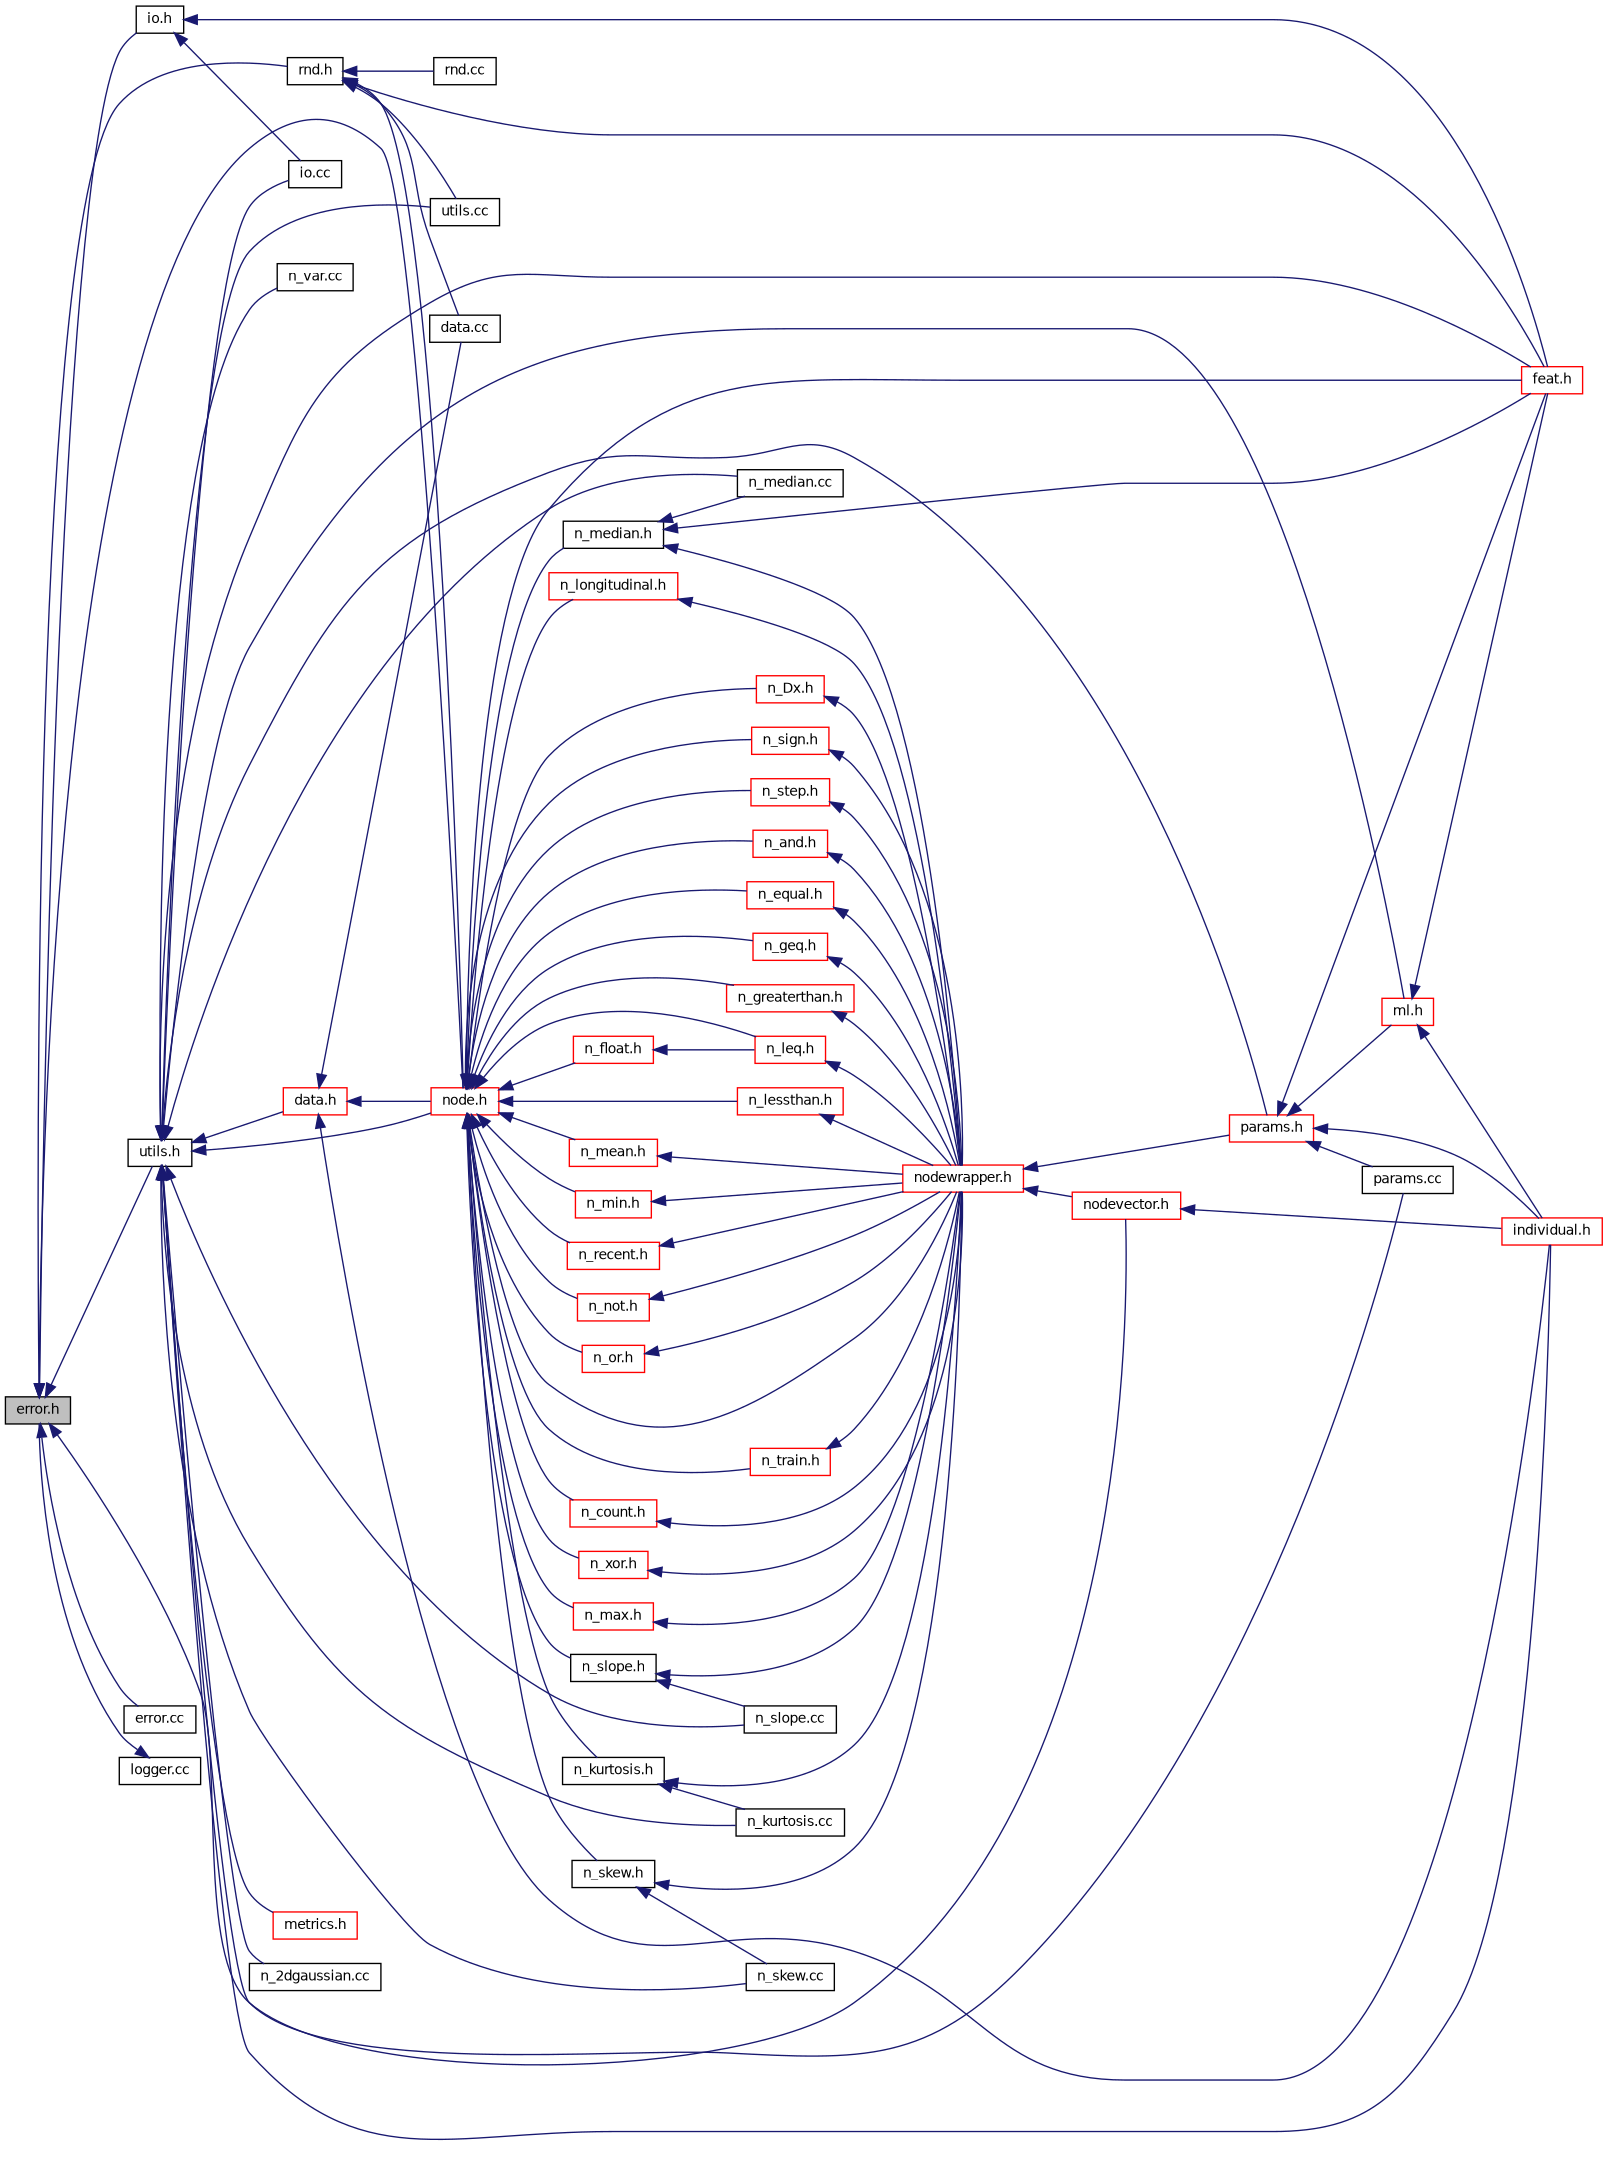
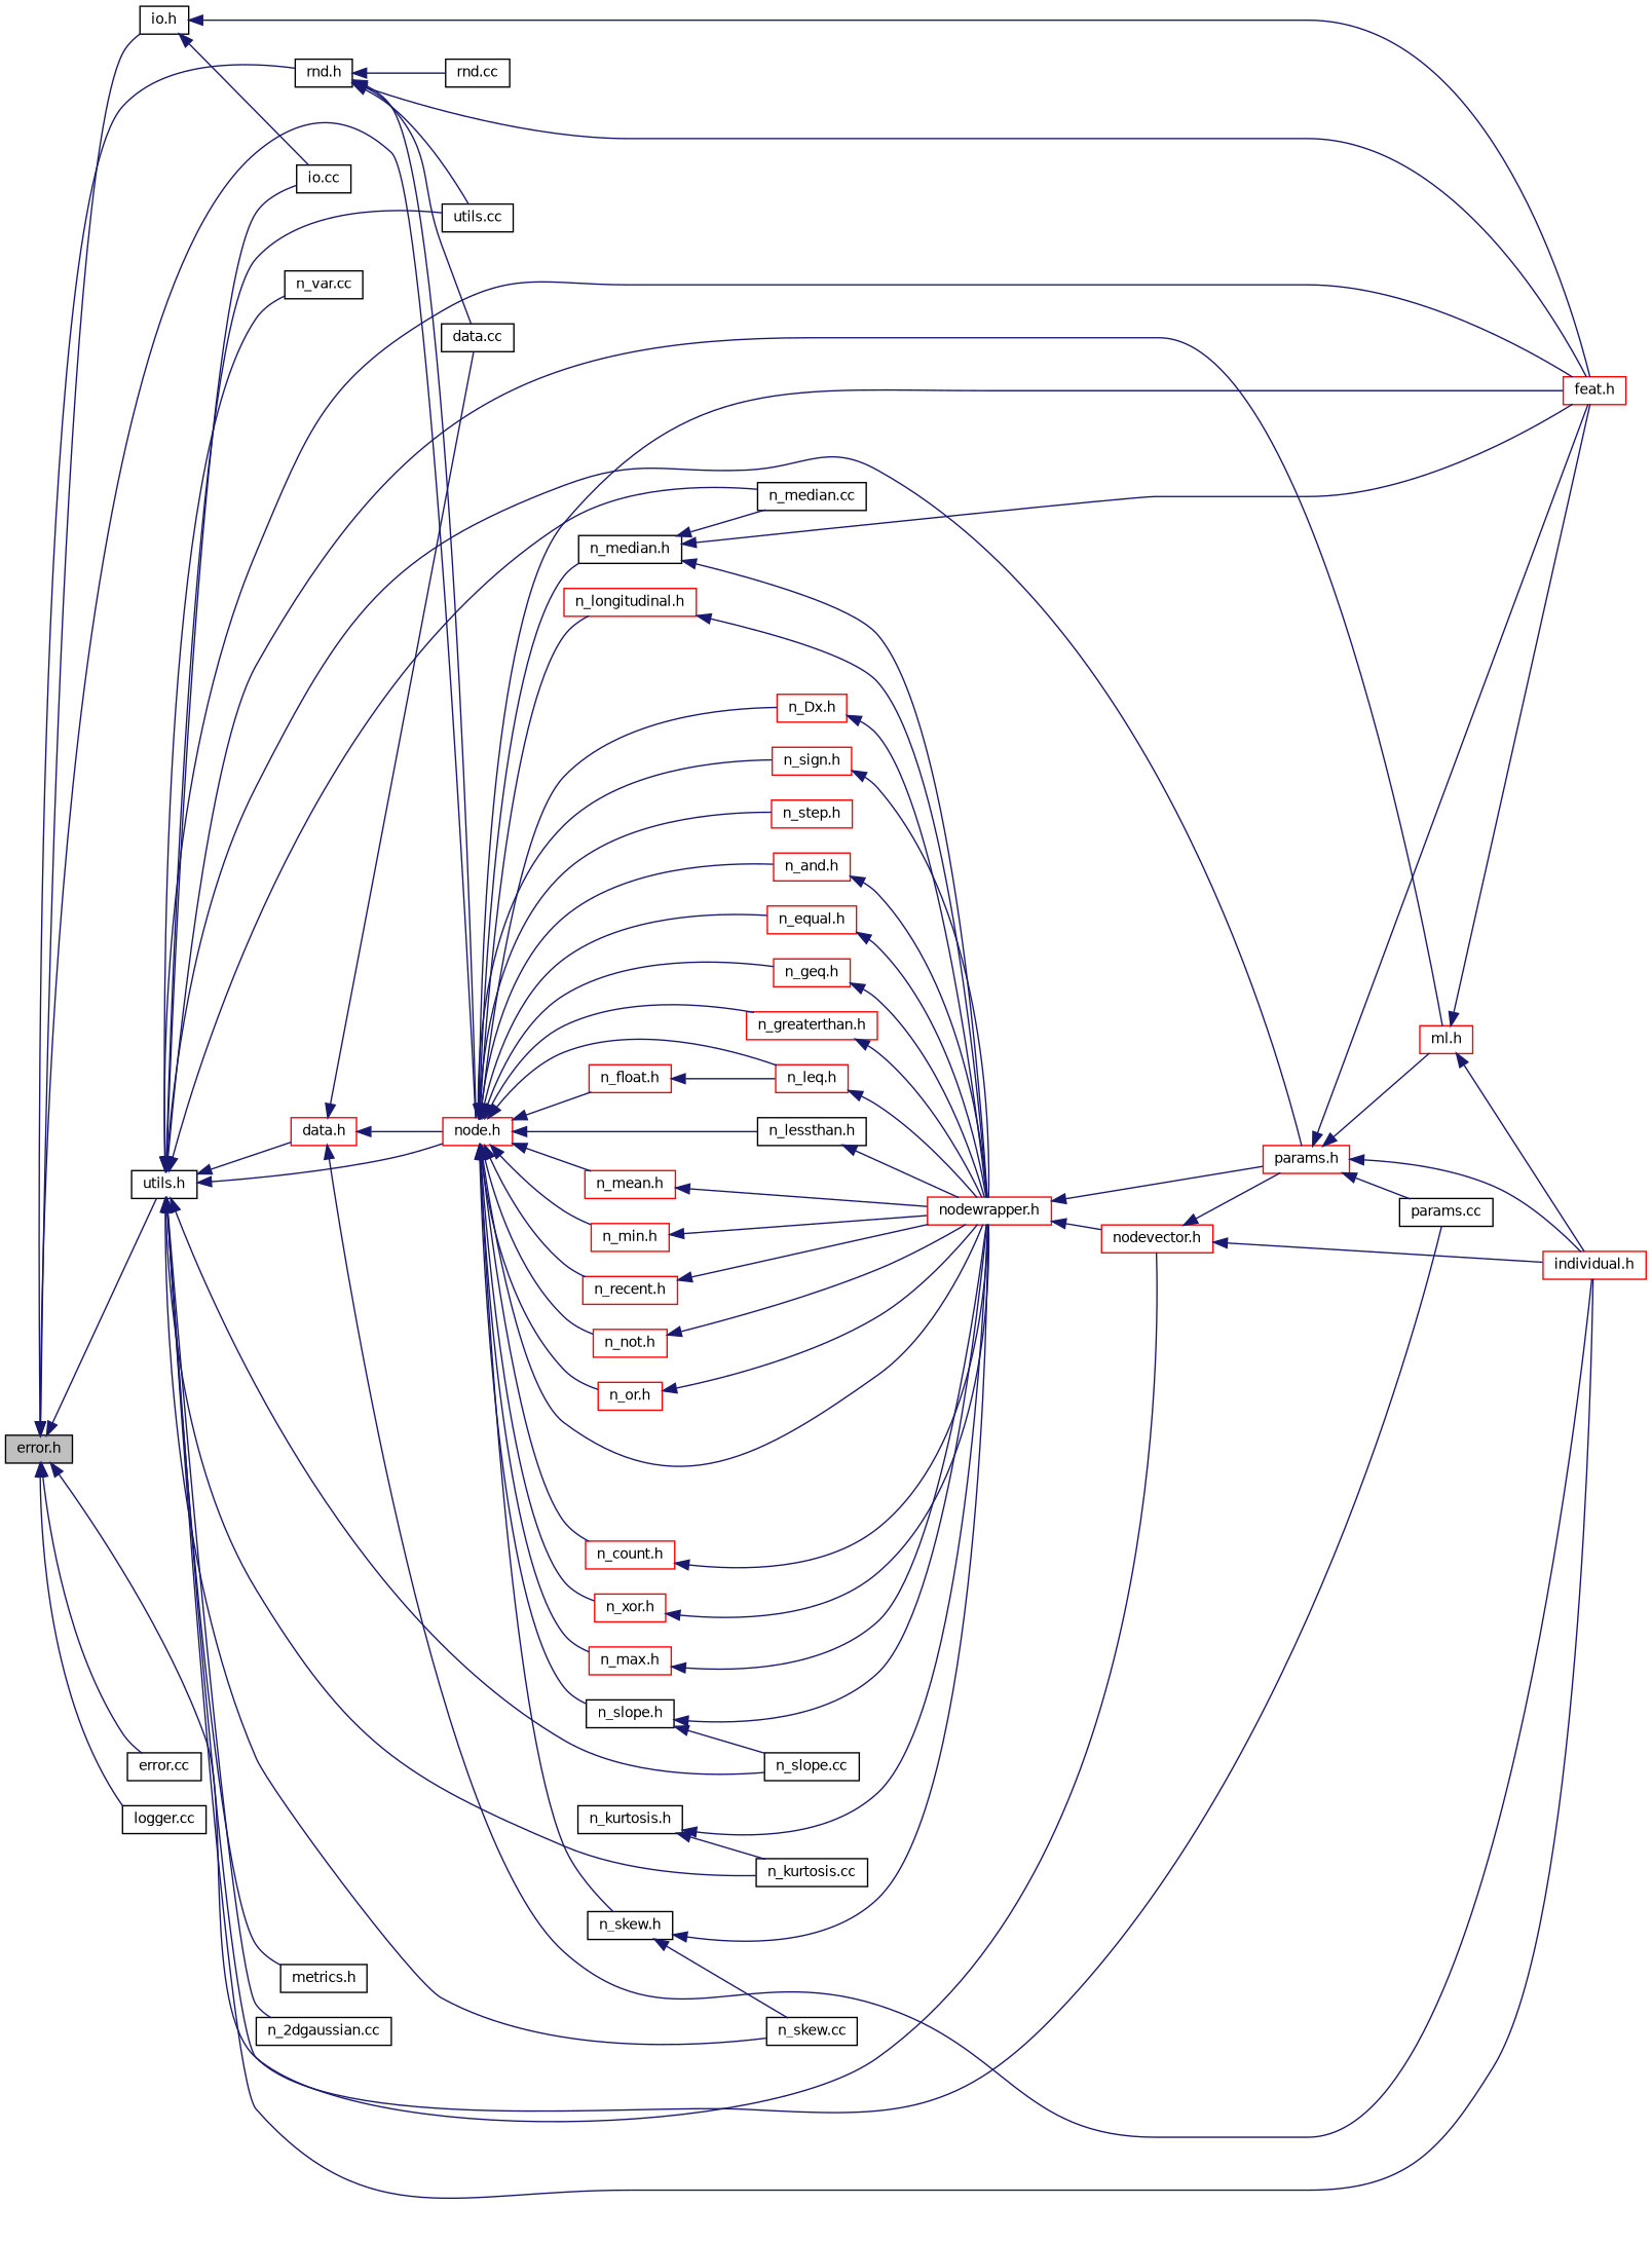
  digraph {
    rankdir=LR
    node [color=red fillcolor=white fontname=Helvetica fontsize=10 shape=record style=filled]
    edge [color=midnightblue dir=back fontname=Helvetica fontsize=10 labelfontname=Helvetica labelfontsize=10 style=solid]
    n1 [color=black fillcolor=grey75 fontcolor=black height=0.2 label="error.h" width=0.4]
    n2 [color=black height=0.2 label="utils.h" width=0.4]
    n3 [height=0.2 label="node.h" width=0.4]
    n4 [height=0.2 label="nodevector.h" width=0.4]
    n5 [color=black height=0.2 label="rnd.h" width=0.4]
    n6 [color=black height=0.2 label="io.h" width=0.4]
    n7 [color=black height=0.2 label="error.cc" width=0.4]
    n8 [color=black height=0.2 label="logger.cc" width=0.4]
    n9 [height=0.2 label="data.h" width=0.4]
    n10 [height=0.2 label="params.h" width=0.4]
    n11 [height=0.2 label="ml.h" width=0.4]
    n12 [height=0.2 label="individual.h" width=0.4]
    n13 [height=0.2 label="feat.h" width=0.4]
    n14 [color=black height=0.2 label="params.cc" width=0.4]
    n15 [color=black height=0.2 label="n_kurtosis.cc" width=0.4]
    n16 [color=black height=0.2 label="n_median.cc" width=0.4]
    n17 [color=black height=0.2 label="n_skew.cc" width=0.4]
    n18 [color=black height=0.2 label="n_slope.cc" width=0.4]
-   n19 [height=0.2 label="metrics.h" width=0.4]
+   n19 [color=black height=0.2 label="metrics.h" width=0.4]
    n20 [color=black height=0.2 label="n_2dgaussian.cc" width=0.4]
    n21 [color=black height=0.2 label="n_var.cc" width=0.4]
    n22 [color=black height=0.2 label="io.cc" width=0.4]
    n23 [color=black height=0.2 label="utils.cc" width=0.4]
    n24 [height=0.2 label="nodewrapper.h" width=0.4]
-   n25 [height=0.2 label="n_train.h" width=0.4]
    n26 [height=0.2 label="n_Dx.h" width=0.4]
    n27 [height=0.2 label="n_float.h" width=0.4]
    n28 [height=0.2 label="n_sign.h" width=0.4]
    n29 [height=0.2 label="n_step.h" width=0.4]
    n30 [height=0.2 label="n_and.h" width=0.4]
    n31 [height=0.2 label="n_equal.h" width=0.4]
    n32 [height=0.2 label="n_geq.h" width=0.4]
    n33 [height=0.2 label="n_greaterthan.h" width=0.4]
    n34 [height=0.2 label="n_leq.h" width=0.4]
-   n35 [height=0.2 label="n_lessthan.h" width=0.4]
+   n35 [color=black height=0.2 label="n_lessthan.h" width=0.4]
    n36 [height=0.2 label="n_not.h" width=0.4]
    n37 [height=0.2 label="n_or.h" width=0.4]
    n38 [height=0.2 label="n_xor.h" width=0.4]
    n39 [height=0.2 label="n_count.h" width=0.4]
    n40 [color=black height=0.2 label="n_kurtosis.h" width=0.4]
    n41 [height=0.2 label="n_longitudinal.h" width=0.4]
    n42 [height=0.2 label="n_max.h" width=0.4]
    n43 [height=0.2 label="n_mean.h" width=0.4]
    n44 [color=black height=0.2 label="n_median.h" width=0.4]
    n45 [height=0.2 label="n_min.h" width=0.4]
    n46 [height=0.2 label="n_recent.h" width=0.4]
    n47 [color=black height=0.2 label="n_skew.h" width=0.4]
    n48 [color=black height=0.2 label="n_slope.h" width=0.4]
    n49 [color=black height=0.2 label="data.cc" width=0.4]
    n50 [color=black height=0.2 label="rnd.cc" width=0.4]
    n1 -> n2
    n1 -> n3
    n1 -> n4
    n1 -> n5
    n1 -> n6
    n1 -> n7
-   n8 -> n1
+   n1 -> n8
    n2 -> n3
    n2 -> n9
    n2 -> n10
    n2 -> n11
    n2 -> n12
    n2 -> n13
    n2 -> n14
    n2 -> n15
    n2 -> n16
    n2 -> n17
    n2 -> n18
    n2 -> n19
    n2 -> n20
    n2 -> n21
    n2 -> n22
    n2 -> n23
    n3 -> n13
    n3 -> n24
-   n3 -> n25
    n3 -> n26
    n3 -> n27
    n3 -> n28
    n3 -> n29
    n3 -> n30
    n3 -> n31
    n3 -> n32
    n3 -> n33
    n3 -> n34
    n3 -> n35
    n3 -> n36
    n3 -> n37
    n3 -> n38
    n3 -> n39
-   n3 -> n40
    n3 -> n41
    n3 -> n42
    n3 -> n43
    n3 -> n44
    n3 -> n45
    n3 -> n46
    n3 -> n47
    n3 -> n48
+   n4 -> n10
    n4 -> n12
    n5 -> n3
    n5 -> n13
    n5 -> n23
    n5 -> n49
    n5 -> n50
    n6 -> n13
    n6 -> n22
    n9 -> n3
    n9 -> n12
    n9 -> n49
    n10 -> n11
    n10 -> n12
    n10 -> n13
    n10 -> n14
    n11 -> n12
    n11 -> n13
    n24 -> n4
    n24 -> n10
-   n25 -> n24
    n26 -> n24
    n27 -> n34
    n28 -> n24
-   n29 -> n24
    n30 -> n24
    n31 -> n24
    n32 -> n24
    n33 -> n24
    n34 -> n24
    n35 -> n24
    n36 -> n24
    n37 -> n24
    n38 -> n24
    n39 -> n24
    n40 -> n15
    n40 -> n24
    n41 -> n24
    n42 -> n24
    n43 -> n24
    n44 -> n13
    n44 -> n16
    n44 -> n24
    n45 -> n24
    n46 -> n24
    n47 -> n17
    n47 -> n24
    n48 -> n18
    n48 -> n24
  }
